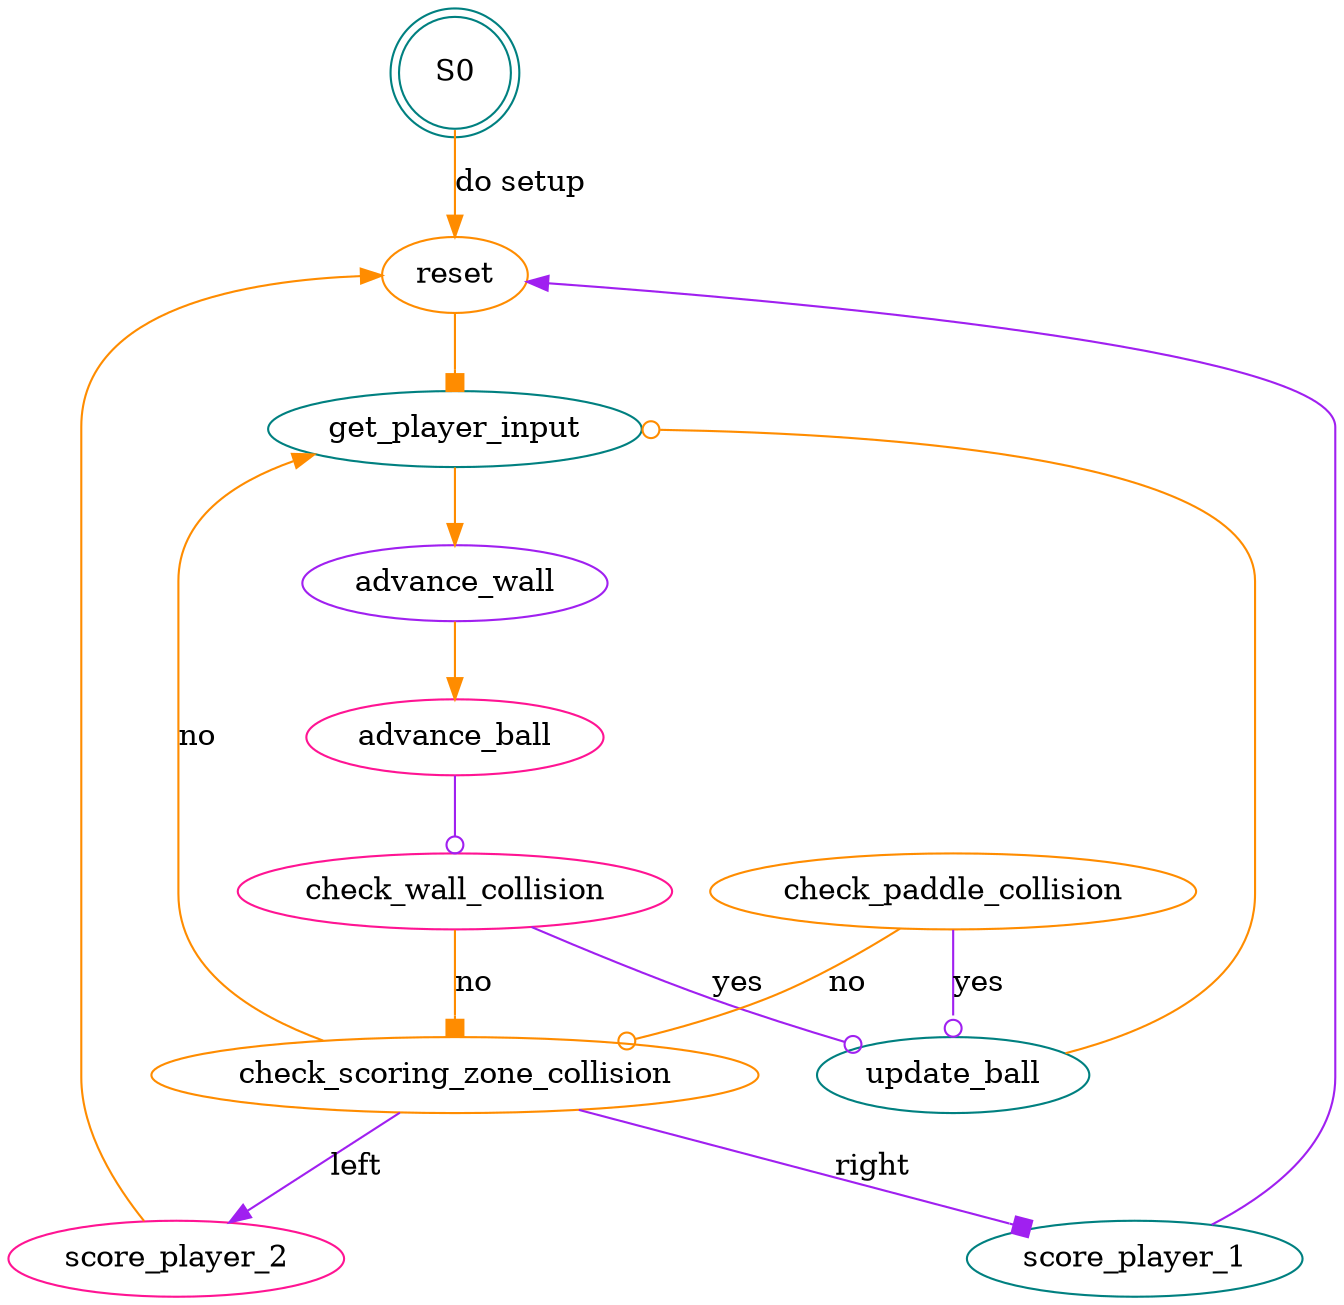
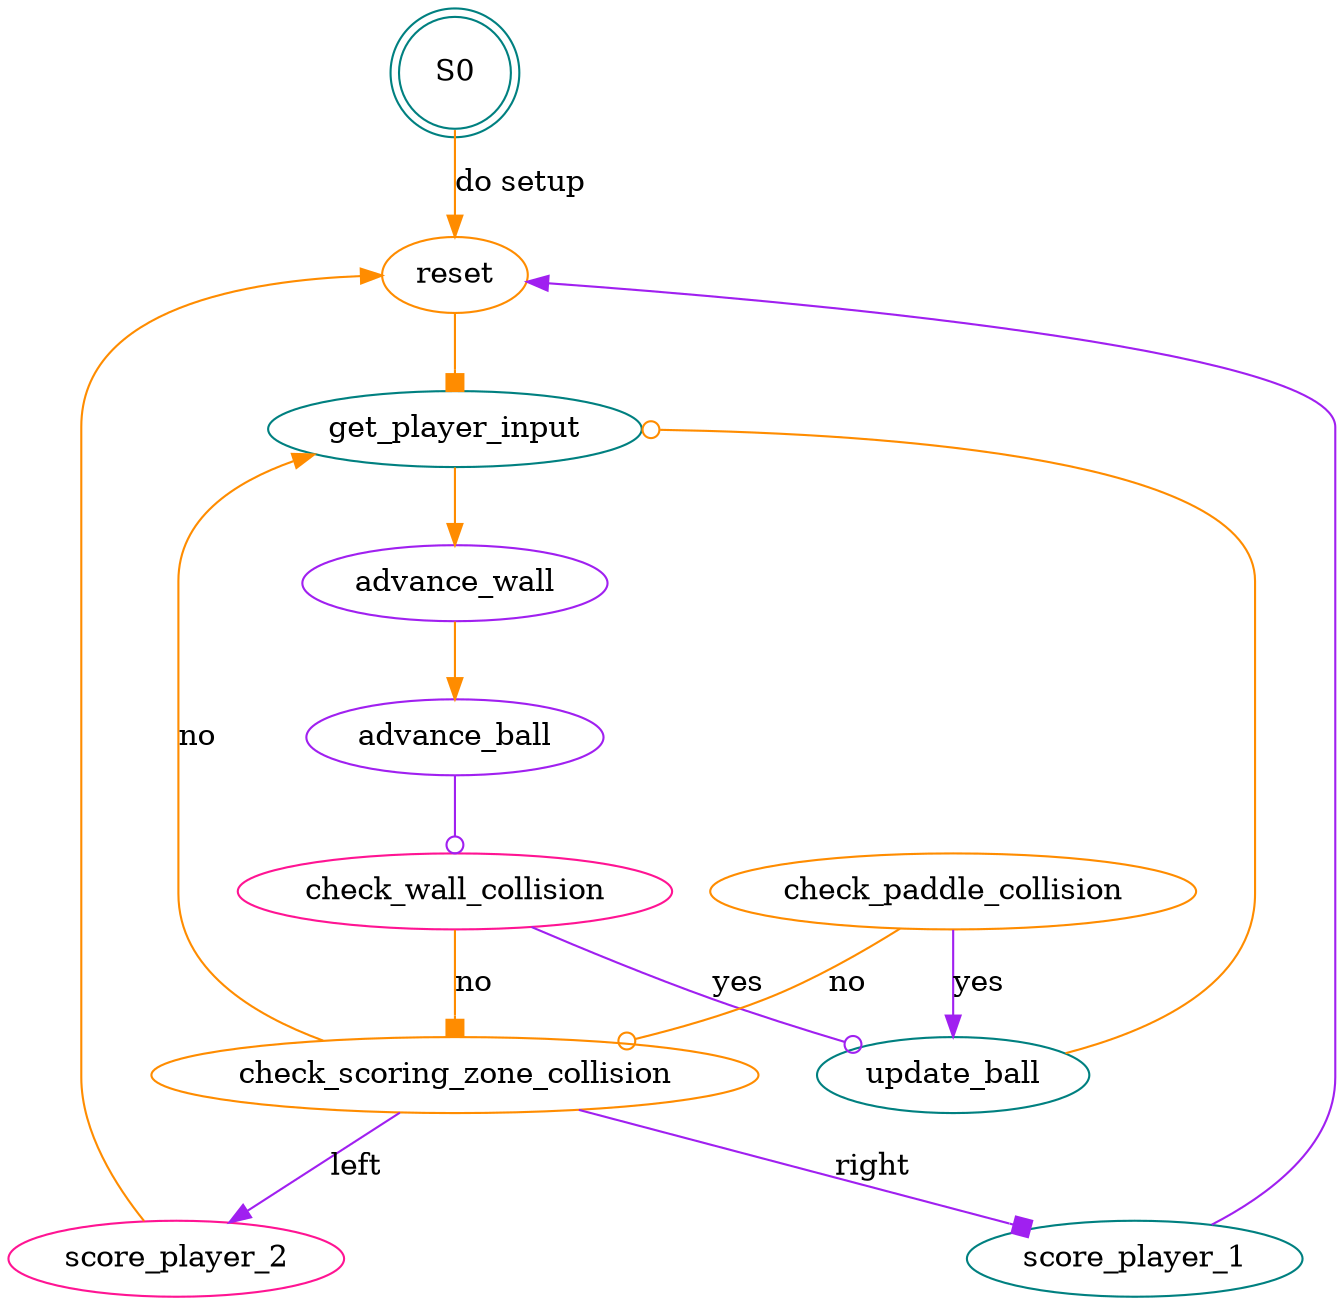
  digraph {
    node [color=teal shape=ellipse]
    edge [arrowhead=normal color=darkorange]
    S0 [shape=doublecircle]
    reset [color=darkorange]
    get_player_input
    n4 [color=purple label=advance_wall]
-   advance_ball [color=deeppink]
+   advance_ball [color=purple]
    check_wall_collision [color=deeppink]
    update_ball
    check_scoring_zone_collision [color=darkorange]
    check_paddle_collision [color=darkorange]
    score_player_2 [color=deeppink]
    score_player_1
    S0 -> reset [label="do setup"]
    reset -> get_player_input [arrowhead=box]
    get_player_input -> n4
    n4 -> advance_ball
    advance_ball -> check_wall_collision [arrowhead=odot color=purple]
    check_wall_collision -> update_ball [arrowhead=odot color=purple label=yes]
    check_wall_collision -> check_scoring_zone_collision [arrowhead=box label=no]
    update_ball -> get_player_input [arrowhead=odot]
    check_scoring_zone_collision -> get_player_input [label=no]
    check_scoring_zone_collision -> score_player_2 [color=purple label=left]
    check_scoring_zone_collision -> score_player_1 [arrowhead=box color=purple label=right]
-   check_paddle_collision -> update_ball [arrowhead=odot color=purple label=yes]
+   check_paddle_collision -> update_ball [color=purple label=yes]
    check_paddle_collision -> check_scoring_zone_collision [arrowhead=odot label=no]
    score_player_2 -> reset
    score_player_1 -> reset [color=purple]
  }
